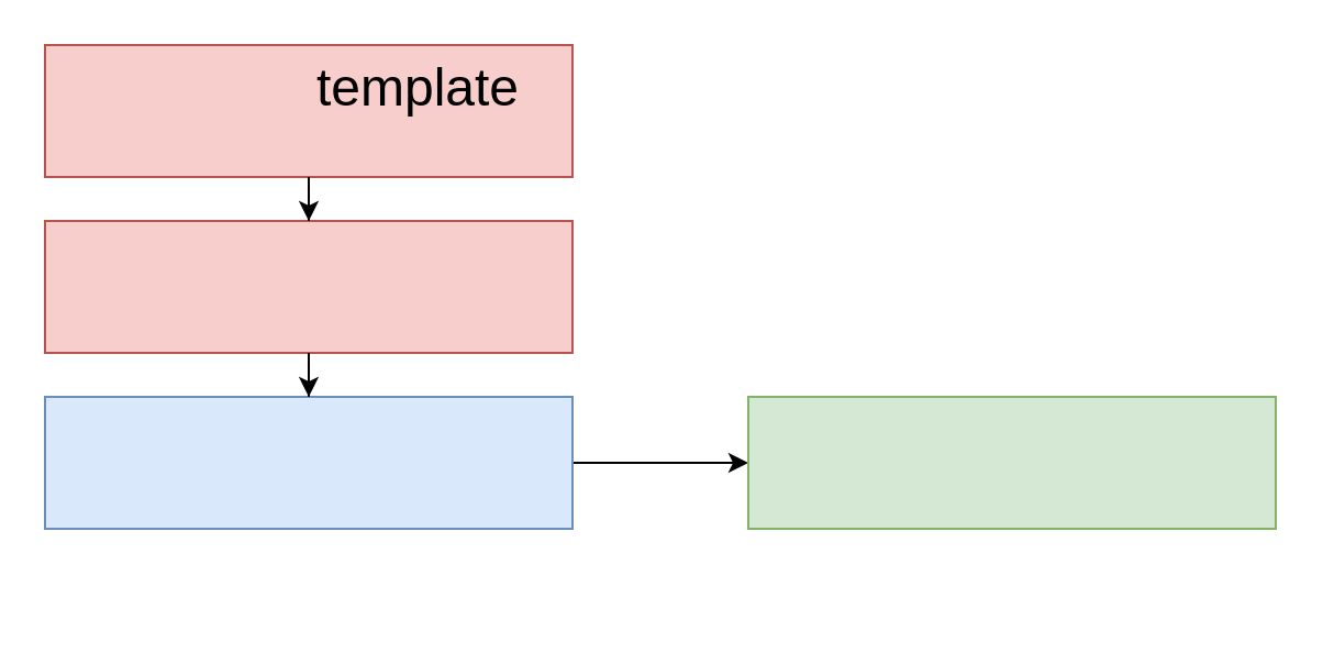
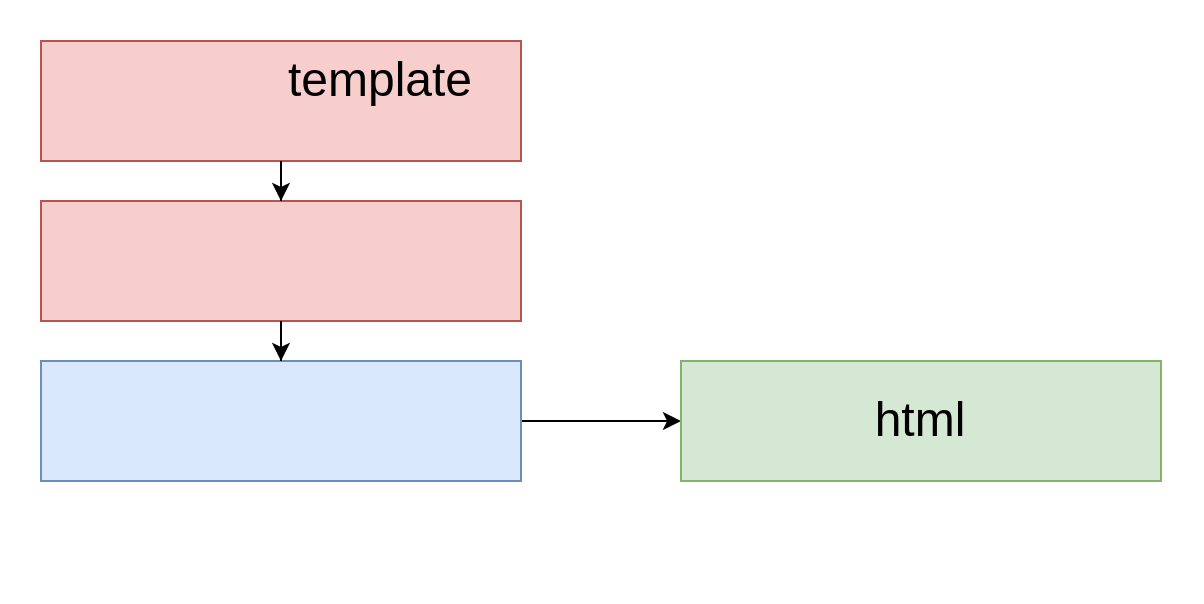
  <mxCell id="0" />
  <mxCell id="1" parent="0" />
  <mxCell id="2" value="" style="group;fillColor=#f8cecc;strokeColor=#b85450;" vertex="1" connectable="0" parent="1"><mxGeometry x="20" y="100" width="240" height="60" as="geometry" /></mxCell>
  <mxCell id="3" value="" style="rounded=0;whiteSpace=wrap;html=1;fillColor=#f8cecc;strokeColor=#b85450;" vertex="1" parent="2"><mxGeometry width="240" height="60" as="geometry" /></mxCell>
  <mxCell id="4" value="" style="group" vertex="1" connectable="0" parent="1"><mxGeometry x="20" y="220" width="460" height="60" as="geometry" /></mxCell>
  <mxCell id="5" value="" style="group" vertex="1" connectable="0" parent="4"><mxGeometry y="-40" width="460" height="60" as="geometry" /></mxCell>
  <mxCell id="6" value="" style="edgeStyle=orthogonalEdgeStyle;rounded=0;orthogonalLoop=1;jettySize=auto;html=1;" edge="1" parent="5" source="7" target="8"><mxGeometry relative="1" as="geometry" /></mxCell>
  <mxCell id="7" value="" style="rounded=0;whiteSpace=wrap;html=1;fillColor=#dae8fc;strokeColor=#6c8ebf;" vertex="1" parent="5"><mxGeometry width="240" height="60" as="geometry" /></mxCell>
  <mxCell id="8" value="" style="rounded=0;whiteSpace=wrap;html=1;fillColor=#d5e8d4;strokeColor=#82b366;" vertex="1" parent="5"><mxGeometry x="320" width="240" height="60" as="geometry" /></mxCell>
+ <mxCell id="9" value="&lt;span style=&quot;font-size: 24px&quot;&gt;html&lt;br&gt;&lt;/span&gt;" style="text;html=1;strokeColor=none;fillColor=none;align=center;verticalAlign=middle;whiteSpace=wrap;rounded=0;" vertex="1" parent="5"><mxGeometry x="420" y="20" width="40" height="20" as="geometry" /></mxCell>
  <mxCell id="10" value="" style="group;fillColor=#f8cecc;strokeColor=#b85450;" vertex="1" connectable="0" parent="1"><mxGeometry x="20" y="20" width="240" height="60" as="geometry" /></mxCell>
  <mxCell id="11" value="" style="rounded=0;whiteSpace=wrap;html=1;fillColor=#f8cecc;strokeColor=#b85450;" vertex="1" parent="10"><mxGeometry width="240" height="60" as="geometry" /></mxCell>
  <mxCell id="12" value="&lt;span style=&quot;font-size: 24px&quot;&gt;template&lt;br&gt;&lt;/span&gt;" style="text;html=1;strokeColor=none;fillColor=none;align=center;verticalAlign=middle;whiteSpace=wrap;rounded=0;" vertex="1" parent="10"><mxGeometry x="150" y="10" width="40" height="20" as="geometry" /></mxCell>
  <mxCell id="13" value="" style="edgeStyle=orthogonalEdgeStyle;rounded=0;orthogonalLoop=1;jettySize=auto;html=1;" edge="1" parent="1" source="11" target="3"><mxGeometry relative="1" as="geometry" /></mxCell>
  <mxCell id="14" value="" style="edgeStyle=orthogonalEdgeStyle;rounded=0;orthogonalLoop=1;jettySize=auto;html=1;" edge="1" parent="1" source="3" target="7"><mxGeometry relative="1" as="geometry" /></mxCell>
